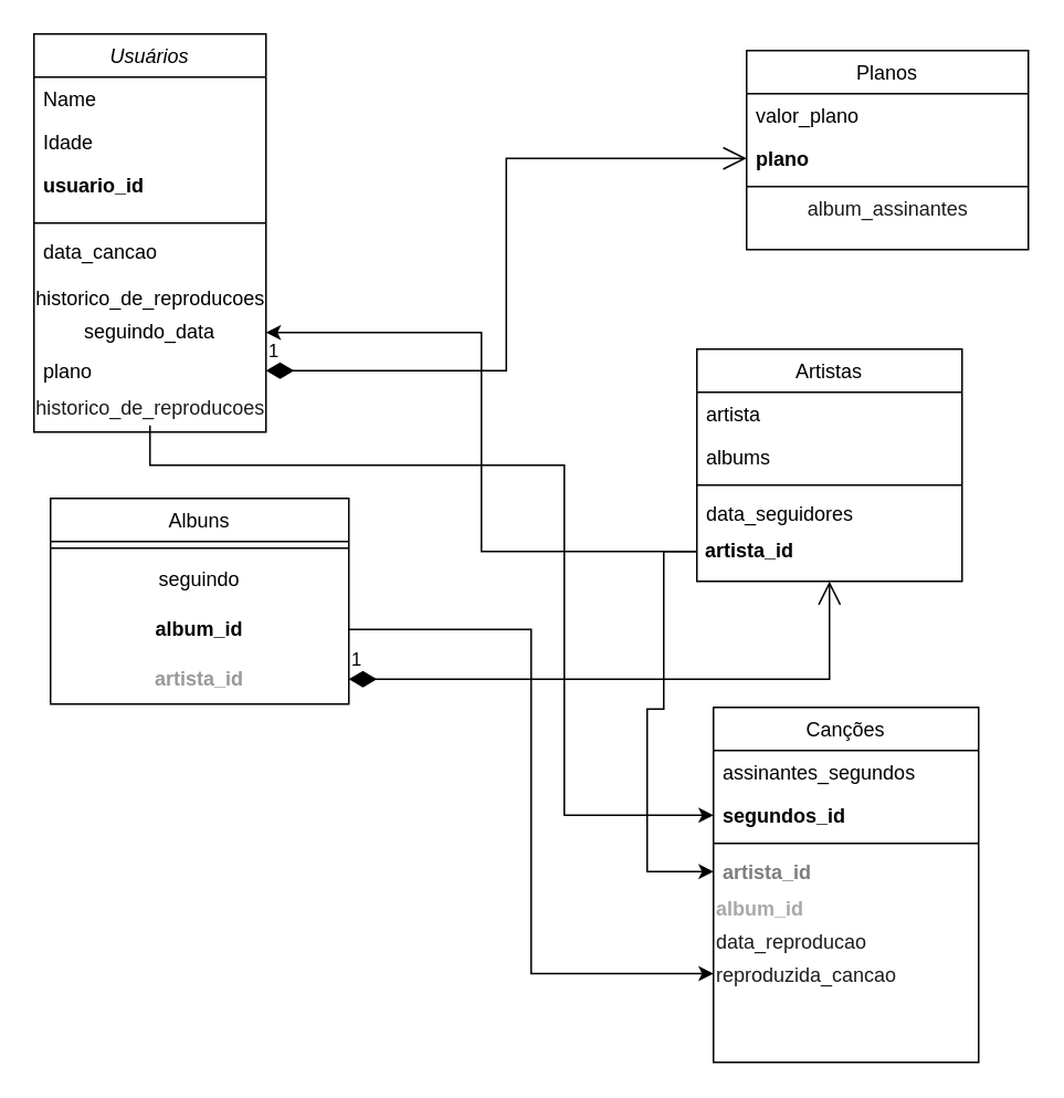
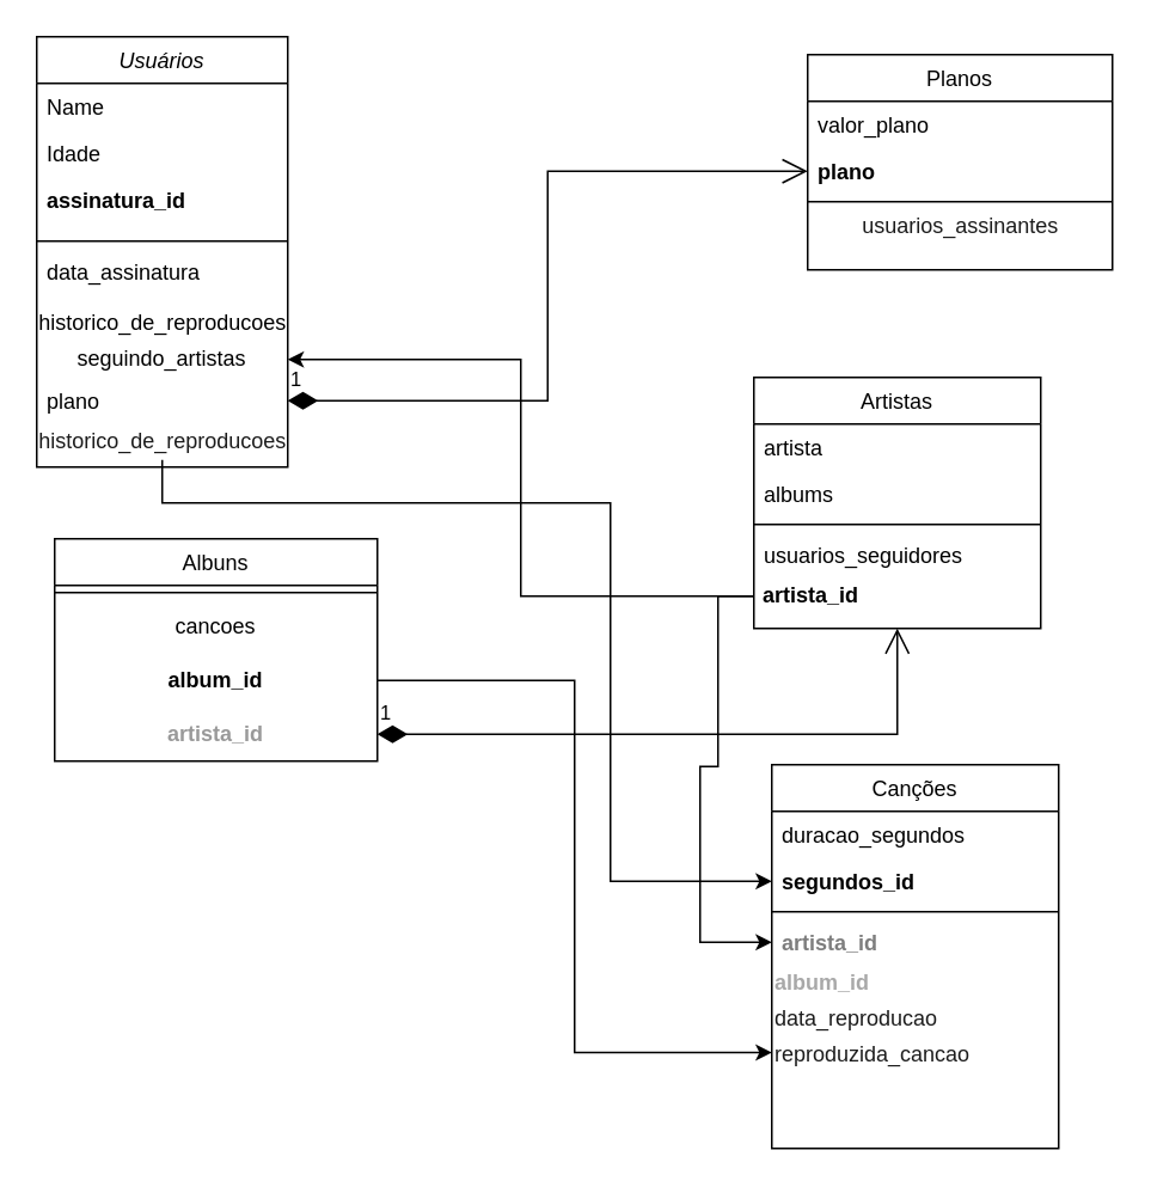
  <mxCell id="0" />
  <mxCell id="1" parent="0" />
  <mxCell id="2" value="Usuários" style="swimlane;fontStyle=2;align=center;verticalAlign=top;childLayout=stackLayout;horizontal=1;startSize=26;horizontalStack=0;resizeParent=1;resizeLast=0;collapsible=1;marginBottom=0;rounded=0;shadow=0;strokeWidth=1;" parent="1" vertex="1"><mxGeometry x="20" y="20" width="140" height="240" as="geometry"><mxRectangle x="230" y="140" width="160" height="26" as="alternateBounds" /></mxGeometry></mxCell>
  <mxCell id="3" value="Name" style="text;align=left;verticalAlign=top;spacingLeft=4;spacingRight=4;overflow=hidden;rotatable=0;points=[[0,0.5],[1,0.5]];portConstraint=eastwest;" parent="2" vertex="1"><mxGeometry y="26" width="140" height="26" as="geometry" /></mxCell>
  <mxCell id="4" value="Idade" style="text;align=left;verticalAlign=top;spacingLeft=4;spacingRight=4;overflow=hidden;rotatable=0;points=[[0,0.5],[1,0.5]];portConstraint=eastwest;rounded=0;shadow=0;html=0;" parent="2" vertex="1"><mxGeometry y="52" width="140" height="26" as="geometry" /></mxCell>
- <mxCell id="5" value="usuario_id" style="text;align=left;verticalAlign=top;spacingLeft=4;spacingRight=4;overflow=hidden;rotatable=0;points=[[0,0.5],[1,0.5]];portConstraint=eastwest;rounded=0;shadow=0;html=0;fontStyle=1" parent="2" vertex="1"><mxGeometry y="78" width="140" height="32" as="geometry" /></mxCell>
+ <mxCell id="5" value="assinatura_id" style="text;align=left;verticalAlign=top;spacingLeft=4;spacingRight=4;overflow=hidden;rotatable=0;points=[[0,0.5],[1,0.5]];portConstraint=eastwest;rounded=0;shadow=0;html=0;fontStyle=1" parent="2" vertex="1"><mxGeometry y="78" width="140" height="32" as="geometry" /></mxCell>
  <mxCell id="6" value="" style="line;html=1;strokeWidth=1;align=left;verticalAlign=middle;spacingTop=-1;spacingLeft=3;spacingRight=3;rotatable=0;labelPosition=right;points=[];portConstraint=eastwest;" parent="2" vertex="1"><mxGeometry y="110" width="140" height="8" as="geometry" /></mxCell>
- <mxCell id="7" value="data_cancao" style="text;align=left;verticalAlign=top;spacingLeft=4;spacingRight=4;overflow=hidden;rotatable=0;points=[[0,0.5],[1,0.5]];portConstraint=eastwest;" parent="2" vertex="1"><mxGeometry y="118" width="140" height="32" as="geometry" /></mxCell>
+ <mxCell id="7" value="data_assinatura" style="text;align=left;verticalAlign=top;spacingLeft=4;spacingRight=4;overflow=hidden;rotatable=0;points=[[0,0.5],[1,0.5]];portConstraint=eastwest;" parent="2" vertex="1"><mxGeometry y="118" width="140" height="32" as="geometry" /></mxCell>
  <mxCell id="8" value="historico_de_reproducoes" style="text;html=1;align=center;verticalAlign=middle;resizable=0;points=[];autosize=1;strokeColor=none;fillColor=none;" vertex="1" parent="2"><mxGeometry y="150" width="140" height="20" as="geometry" /></mxCell>
- <mxCell id="9" value="seguindo_data" style="text;html=1;strokeColor=none;fillColor=none;align=center;verticalAlign=middle;whiteSpace=wrap;rounded=0;" vertex="1" parent="2"><mxGeometry y="170" width="140" height="20" as="geometry" /></mxCell>
+ <mxCell id="9" value="seguindo_artistas" style="text;html=1;strokeColor=none;fillColor=none;align=center;verticalAlign=middle;whiteSpace=wrap;rounded=0;" vertex="1" parent="2"><mxGeometry y="170" width="140" height="20" as="geometry" /></mxCell>
  <mxCell id="10" value="plano" style="text;align=left;verticalAlign=top;spacingLeft=4;spacingRight=4;overflow=hidden;rotatable=0;points=[[0,0.5],[1,0.5]];portConstraint=eastwest;rounded=0;shadow=0;html=0;fontStyle=0" vertex="1" parent="2"><mxGeometry y="190" width="140" height="26" as="geometry" /></mxCell>
  <mxCell id="11" value="historico_de_reproducoes" style="text;html=1;align=center;verticalAlign=middle;resizable=0;points=[];autosize=1;strokeColor=none;fillColor=none;fontColor=#1C1C1C;" vertex="1" parent="2"><mxGeometry y="216" width="140" height="20" as="geometry" /></mxCell>
  <mxCell id="12" value="Artistas" style="swimlane;fontStyle=0;align=center;verticalAlign=top;childLayout=stackLayout;horizontal=1;startSize=26;horizontalStack=0;resizeParent=1;resizeLast=0;collapsible=1;marginBottom=0;rounded=0;shadow=0;strokeWidth=1;" parent="1" vertex="1"><mxGeometry x="420" y="210" width="160" height="140" as="geometry"><mxRectangle x="130" y="380" width="160" height="26" as="alternateBounds" /></mxGeometry></mxCell>
  <mxCell id="13" value="artista" style="text;align=left;verticalAlign=top;spacingLeft=4;spacingRight=4;overflow=hidden;rotatable=0;points=[[0,0.5],[1,0.5]];portConstraint=eastwest;" parent="12" vertex="1"><mxGeometry y="26" width="160" height="26" as="geometry" /></mxCell>
  <mxCell id="14" value="albums" style="text;align=left;verticalAlign=top;spacingLeft=4;spacingRight=4;overflow=hidden;rotatable=0;points=[[0,0.5],[1,0.5]];portConstraint=eastwest;rounded=0;shadow=0;html=0;" parent="12" vertex="1"><mxGeometry y="52" width="160" height="26" as="geometry" /></mxCell>
  <mxCell id="15" value="" style="line;html=1;strokeWidth=1;align=left;verticalAlign=middle;spacingTop=-1;spacingLeft=3;spacingRight=3;rotatable=0;labelPosition=right;points=[];portConstraint=eastwest;" parent="12" vertex="1"><mxGeometry y="78" width="160" height="8" as="geometry" /></mxCell>
- <mxCell id="16" value="data_seguidores" style="text;align=left;verticalAlign=top;spacingLeft=4;spacingRight=4;overflow=hidden;rotatable=0;points=[[0,0.5],[1,0.5]];portConstraint=eastwest;fontStyle=0" parent="12" vertex="1"><mxGeometry y="86" width="160" height="26" as="geometry" /></mxCell>
+ <mxCell id="16" value="usuarios_seguidores" style="text;align=left;verticalAlign=top;spacingLeft=4;spacingRight=4;overflow=hidden;rotatable=0;points=[[0,0.5],[1,0.5]];portConstraint=eastwest;fontStyle=0" parent="12" vertex="1"><mxGeometry y="86" width="160" height="26" as="geometry" /></mxCell>
  <mxCell id="17" value="&lt;b&gt;&amp;nbsp;artista_id&lt;/b&gt;" style="text;html=1;align=left;verticalAlign=middle;resizable=0;points=[];autosize=1;strokeColor=none;fillColor=none;" vertex="1" parent="12"><mxGeometry y="112" width="160" height="20" as="geometry" /></mxCell>
  <mxCell id="18" value="Albuns" style="swimlane;fontStyle=0;align=center;verticalAlign=top;childLayout=stackLayout;horizontal=1;startSize=26;horizontalStack=0;resizeParent=1;resizeLast=0;collapsible=1;marginBottom=0;rounded=0;shadow=0;strokeWidth=1;" parent="1" vertex="1"><mxGeometry x="30" y="300" width="180" height="124" as="geometry"><mxRectangle x="90" y="390" width="170" height="26" as="alternateBounds" /></mxGeometry></mxCell>
  <mxCell id="19" value="" style="line;html=1;strokeWidth=1;align=left;verticalAlign=middle;spacingTop=-1;spacingLeft=3;spacingRight=3;rotatable=0;labelPosition=right;points=[];portConstraint=eastwest;" parent="18" vertex="1"><mxGeometry y="26" width="180" height="8" as="geometry" /></mxCell>
- <mxCell id="20" value="seguindo" style="text;html=1;strokeColor=none;fillColor=none;align=center;verticalAlign=middle;whiteSpace=wrap;rounded=0;" vertex="1" parent="18"><mxGeometry y="34" width="180" height="30" as="geometry" /></mxCell>
+ <mxCell id="20" value="cancoes" style="text;html=1;strokeColor=none;fillColor=none;align=center;verticalAlign=middle;whiteSpace=wrap;rounded=0;" vertex="1" parent="18"><mxGeometry y="34" width="180" height="30" as="geometry" /></mxCell>
  <mxCell id="21" value="&lt;b&gt;album_id&lt;/b&gt;" style="text;html=1;strokeColor=none;fillColor=none;align=center;verticalAlign=middle;whiteSpace=wrap;rounded=0;" vertex="1" parent="18"><mxGeometry y="64" width="180" height="30" as="geometry" /></mxCell>
  <mxCell id="22" value="&lt;b&gt;&lt;font color=&quot;#999999&quot;&gt;artista_id&lt;/font&gt;&lt;/b&gt;" style="text;html=1;strokeColor=none;fillColor=none;align=center;verticalAlign=middle;whiteSpace=wrap;rounded=0;" vertex="1" parent="18"><mxGeometry y="94" width="180" height="30" as="geometry" /></mxCell>
  <mxCell id="23" value="Planos" style="swimlane;fontStyle=0;align=center;verticalAlign=top;childLayout=stackLayout;horizontal=1;startSize=26;horizontalStack=0;resizeParent=1;resizeLast=0;collapsible=1;marginBottom=0;rounded=0;shadow=0;strokeWidth=1;" parent="1" vertex="1"><mxGeometry x="450" y="30" width="170" height="120" as="geometry"><mxRectangle x="550" y="140" width="160" height="26" as="alternateBounds" /></mxGeometry></mxCell>
  <mxCell id="24" value="valor_plano" style="text;align=left;verticalAlign=top;spacingLeft=4;spacingRight=4;overflow=hidden;rotatable=0;points=[[0,0.5],[1,0.5]];portConstraint=eastwest;" parent="23" vertex="1"><mxGeometry y="26" width="170" height="26" as="geometry" /></mxCell>
  <mxCell id="25" value="plano" style="text;align=left;verticalAlign=top;spacingLeft=4;spacingRight=4;overflow=hidden;rotatable=0;points=[[0,0.5],[1,0.5]];portConstraint=eastwest;rounded=0;shadow=0;html=0;fontStyle=1" parent="23" vertex="1"><mxGeometry y="52" width="170" height="26" as="geometry" /></mxCell>
  <mxCell id="26" value="" style="line;html=1;strokeWidth=1;align=left;verticalAlign=middle;spacingTop=-1;spacingLeft=3;spacingRight=3;rotatable=0;labelPosition=right;points=[];portConstraint=eastwest;" parent="23" vertex="1"><mxGeometry y="78" width="170" height="8" as="geometry" /></mxCell>
- <mxCell id="27" value="&lt;font color=&quot;#1c1c1c&quot;&gt;album_assinantes&lt;/font&gt;" style="text;html=1;align=center;verticalAlign=middle;resizable=0;points=[];autosize=1;strokeColor=none;fillColor=none;fontColor=#7D7D7D;" vertex="1" parent="23"><mxGeometry y="86" width="170" height="20" as="geometry" /></mxCell>
+ <mxCell id="27" value="&lt;font color=&quot;#1c1c1c&quot;&gt;usuarios_assinantes&lt;/font&gt;" style="text;html=1;align=center;verticalAlign=middle;resizable=0;points=[];autosize=1;strokeColor=none;fillColor=none;fontColor=#7D7D7D;" vertex="1" parent="23"><mxGeometry y="86" width="170" height="20" as="geometry" /></mxCell>
  <mxCell id="28" value="Canções" style="swimlane;fontStyle=0;align=center;verticalAlign=top;childLayout=stackLayout;horizontal=1;startSize=26;horizontalStack=0;resizeParent=1;resizeLast=0;collapsible=1;marginBottom=0;rounded=0;shadow=0;strokeWidth=1;" vertex="1" parent="1"><mxGeometry x="430" y="426" width="160" height="214" as="geometry"><mxRectangle x="130" y="380" width="160" height="26" as="alternateBounds" /></mxGeometry></mxCell>
- <mxCell id="29" value="assinantes_segundos" style="text;align=left;verticalAlign=top;spacingLeft=4;spacingRight=4;overflow=hidden;rotatable=0;points=[[0,0.5],[1,0.5]];portConstraint=eastwest;" vertex="1" parent="28"><mxGeometry y="26" width="160" height="26" as="geometry" /></mxCell>
+ <mxCell id="29" value="duracao_segundos" style="text;align=left;verticalAlign=top;spacingLeft=4;spacingRight=4;overflow=hidden;rotatable=0;points=[[0,0.5],[1,0.5]];portConstraint=eastwest;" vertex="1" parent="28"><mxGeometry y="26" width="160" height="26" as="geometry" /></mxCell>
  <mxCell id="30" value="segundos_id" style="text;align=left;verticalAlign=top;spacingLeft=4;spacingRight=4;overflow=hidden;rotatable=0;points=[[0,0.5],[1,0.5]];portConstraint=eastwest;rounded=0;shadow=0;html=0;fontStyle=1" vertex="1" parent="28"><mxGeometry y="52" width="160" height="26" as="geometry" /></mxCell>
  <mxCell id="31" value="" style="line;html=1;strokeWidth=1;align=left;verticalAlign=middle;spacingTop=-1;spacingLeft=3;spacingRight=3;rotatable=0;labelPosition=right;points=[];portConstraint=eastwest;" vertex="1" parent="28"><mxGeometry y="78" width="160" height="8" as="geometry" /></mxCell>
  <mxCell id="32" value="artista_id" style="text;align=left;verticalAlign=top;spacingLeft=4;spacingRight=4;overflow=hidden;rotatable=0;points=[[0,0.5],[1,0.5]];portConstraint=eastwest;fontStyle=1;fontColor=#7D7D7D;" vertex="1" parent="28"><mxGeometry y="86" width="160" height="26" as="geometry" /></mxCell>
  <mxCell id="33" value="&lt;b&gt;&lt;font color=&quot;#a8a8a8&quot;&gt;album_id&lt;/font&gt;&lt;/b&gt;" style="text;html=1;align=left;verticalAlign=middle;resizable=0;points=[];autosize=1;strokeColor=none;fillColor=none;fontColor=#1C1C1C;" vertex="1" parent="28"><mxGeometry y="112" width="160" height="20" as="geometry" /></mxCell>
  <mxCell id="34" value="data_reproducao" style="text;html=1;align=left;verticalAlign=middle;resizable=0;points=[];autosize=1;strokeColor=none;fillColor=none;fontColor=#1C1C1C;" vertex="1" parent="28"><mxGeometry y="132" width="160" height="20" as="geometry" /></mxCell>
  <mxCell id="35" value="&lt;font color=&quot;#1c1c1c&quot;&gt;reproduzida_cancao&lt;/font&gt;" style="text;html=1;align=left;verticalAlign=middle;resizable=0;points=[];autosize=1;strokeColor=none;fillColor=none;fontColor=#A8A8A8;" vertex="1" parent="28"><mxGeometry y="152" width="160" height="20" as="geometry" /></mxCell>
  <mxCell id="36" value="1" style="endArrow=open;html=1;endSize=12;startArrow=diamondThin;startSize=14;startFill=1;edgeStyle=orthogonalEdgeStyle;align=left;verticalAlign=bottom;rounded=0;entryX=0.5;entryY=1;entryDx=0;entryDy=0;" edge="1" parent="1" source="22" target="12"><mxGeometry x="-1" y="3" relative="1" as="geometry"><mxPoint x="230" y="400" as="sourcePoint" /><mxPoint x="550" y="341.5" as="targetPoint" /></mxGeometry></mxCell>
  <mxCell id="37" value="1" style="endArrow=open;html=1;endSize=12;startArrow=diamondThin;startSize=14;startFill=1;edgeStyle=orthogonalEdgeStyle;align=left;verticalAlign=bottom;rounded=0;entryX=0;entryY=0.5;entryDx=0;entryDy=0;" edge="1" parent="1" source="10" target="25"><mxGeometry x="-1" y="3" relative="1" as="geometry"><mxPoint x="130" y="153.5" as="sourcePoint" /><mxPoint x="290" y="90" as="targetPoint" /></mxGeometry></mxCell>
  <mxCell id="38" style="edgeStyle=orthogonalEdgeStyle;rounded=0;orthogonalLoop=1;jettySize=auto;html=1;fontColor=#1C1C1C;entryX=0;entryY=0.5;entryDx=0;entryDy=0;" edge="1" parent="1" source="11" target="30"><mxGeometry relative="1" as="geometry"><mxPoint x="320" y="490" as="targetPoint" /><Array as="points"><mxPoint x="90" y="280" /><mxPoint x="340" y="280" /><mxPoint x="340" y="491" /></Array></mxGeometry></mxCell>
  <mxCell id="39" style="edgeStyle=orthogonalEdgeStyle;rounded=0;orthogonalLoop=1;jettySize=auto;html=1;entryX=1;entryY=0.5;entryDx=0;entryDy=0;fontColor=#1C1C1C;" edge="1" parent="1" source="17" target="9"><mxGeometry relative="1" as="geometry" /></mxCell>
  <mxCell id="40" style="edgeStyle=orthogonalEdgeStyle;rounded=0;orthogonalLoop=1;jettySize=auto;html=1;fontColor=#A8A8A8;entryX=0;entryY=0.75;entryDx=0;entryDy=0;" edge="1" parent="1" source="21" target="28"><mxGeometry relative="1" as="geometry"><mxPoint x="280" y="560" as="targetPoint" /></mxGeometry></mxCell>
  <mxCell id="41" style="edgeStyle=orthogonalEdgeStyle;rounded=0;orthogonalLoop=1;jettySize=auto;html=1;fontColor=#A8A8A8;entryX=0;entryY=0.5;entryDx=0;entryDy=0;" edge="1" parent="1" source="17" target="32"><mxGeometry relative="1" as="geometry"><mxPoint x="370" y="530" as="targetPoint" /><Array as="points"><mxPoint x="400" y="332" /><mxPoint x="400" y="427" /><mxPoint x="390" y="427" /><mxPoint x="390" y="525" /></Array></mxGeometry></mxCell>
